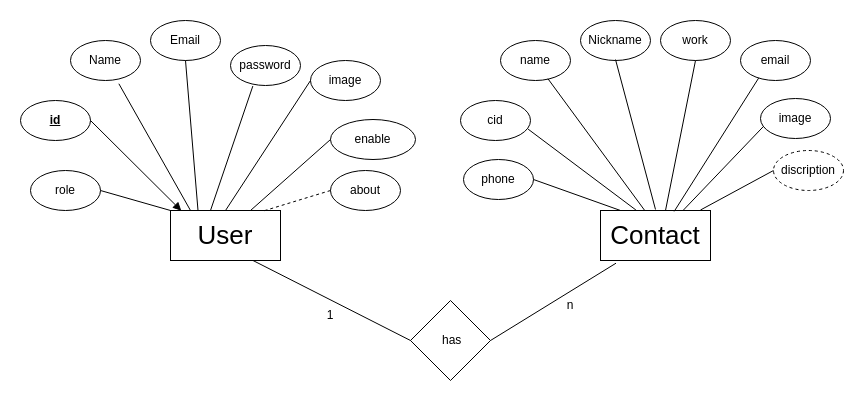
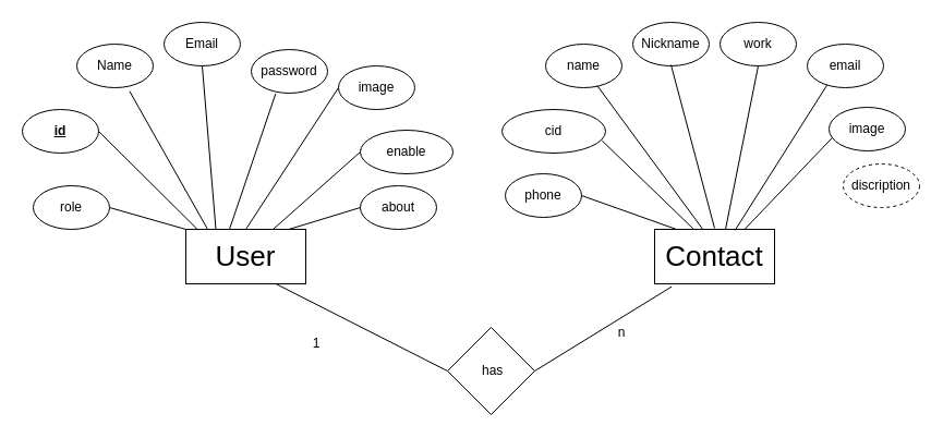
  <mxCell id="0" />
  <mxCell id="1" parent="0" />
  <mxCell id="2" value="&lt;font style=&quot;font-size: 26px;&quot;&gt;User&lt;/font&gt;" style="rounded=0;whiteSpace=wrap;html=1;" vertex="1" parent="1"><mxGeometry x="170" y="210" width="110" height="50" as="geometry" /></mxCell>
  <mxCell id="3" value="&lt;font style=&quot;font-size: 26px;&quot;&gt;Contact&lt;/font&gt;" style="rounded=0;whiteSpace=wrap;html=1;" vertex="1" parent="1"><mxGeometry x="600" y="210" width="110" height="50" as="geometry" /></mxCell>
  <mxCell id="4" value="&lt;u&gt;&lt;b&gt;id&lt;/b&gt;&lt;/u&gt;" style="ellipse;whiteSpace=wrap;html=1;" vertex="1" parent="1"><mxGeometry x="20" y="100" width="70" height="40" as="geometry" /></mxCell>
  <mxCell id="5" value="Name" style="ellipse;whiteSpace=wrap;html=1;" vertex="1" parent="1"><mxGeometry x="70" y="40" width="70" height="40" as="geometry" /></mxCell>
  <mxCell id="6" value="Email" style="ellipse;whiteSpace=wrap;html=1;" vertex="1" parent="1"><mxGeometry x="150" y="20" width="70" height="40" as="geometry" /></mxCell>
  <mxCell id="7" value="password" style="ellipse;whiteSpace=wrap;html=1;" vertex="1" parent="1"><mxGeometry x="230" y="45" width="70" height="40" as="geometry" /></mxCell>
  <mxCell id="8" value="about" style="ellipse;whiteSpace=wrap;html=1;" vertex="1" parent="1"><mxGeometry x="330" y="170" width="70" height="40" as="geometry" /></mxCell>
  <mxCell id="9" value="image" style="ellipse;whiteSpace=wrap;html=1;" vertex="1" parent="1"><mxGeometry x="310" y="60" width="70" height="40" as="geometry" /></mxCell>
  <mxCell id="10" value="role" style="ellipse;whiteSpace=wrap;html=1;" vertex="1" parent="1"><mxGeometry x="30" y="170" width="70" height="40" as="geometry" /></mxCell>
  <mxCell id="11" value="enable" style="ellipse;whiteSpace=wrap;html=1;" vertex="1" parent="1"><mxGeometry x="330" y="119" width="85" height="40" as="geometry" /></mxCell>
  <mxCell id="12" value="" style="endArrow=none;html=1;rounded=0;exitX=0.5;exitY=1;exitDx=0;exitDy=0;entryX=0.25;entryY=0;entryDx=0;entryDy=0;" edge="1" parent="1" source="6" target="2"><mxGeometry width="50" height="50" relative="1" as="geometry"><mxPoint x="400" y="230" as="sourcePoint" /><mxPoint x="450" y="180" as="targetPoint" /></mxGeometry></mxCell>
  <mxCell id="13" value="" style="endArrow=none;html=1;rounded=0;exitX=0.319;exitY=1.014;exitDx=0;exitDy=0;exitPerimeter=0;entryX=0.363;entryY=0.004;entryDx=0;entryDy=0;entryPerimeter=0;" edge="1" parent="1" source="7" target="2"><mxGeometry width="50" height="50" relative="1" as="geometry"><mxPoint x="195" y="70" as="sourcePoint" /><mxPoint x="220" y="200" as="targetPoint" /></mxGeometry></mxCell>
  <mxCell id="14" value="" style="endArrow=none;html=1;rounded=0;exitX=0;exitY=0.5;exitDx=0;exitDy=0;entryX=0.5;entryY=0;entryDx=0;entryDy=0;" edge="1" parent="1" source="9" target="2"><mxGeometry width="50" height="50" relative="1" as="geometry"><mxPoint x="272" y="71" as="sourcePoint" /><mxPoint x="220" y="220" as="targetPoint" /></mxGeometry></mxCell>
  <mxCell id="15" value="" style="endArrow=none;html=1;rounded=0;exitX=0;exitY=0.5;exitDx=0;exitDy=0;" edge="1" parent="1" source="11"><mxGeometry width="50" height="50" relative="1" as="geometry"><mxPoint x="320" y="90" as="sourcePoint" /><mxPoint x="250" y="210" as="targetPoint" /></mxGeometry></mxCell>
- <mxCell id="16" value="" style="endArrow=none;html=1;rounded=0;exitX=0;exitY=0.5;exitDx=0;exitDy=0;entryX=0.853;entryY=0.004;entryDx=0;entryDy=0;entryPerimeter=0;dashed=1;" edge="1" parent="1" source="8" target="2"><mxGeometry width="50" height="50" relative="1" as="geometry"><mxPoint x="340" y="149" as="sourcePoint" /><mxPoint x="260" y="220" as="targetPoint" /></mxGeometry></mxCell>
+ <mxCell id="16" value="" style="endArrow=none;html=1;rounded=0;exitX=0;exitY=0.5;exitDx=0;exitDy=0;entryX=0.853;entryY=0.004;entryDx=0;entryDy=0;entryPerimeter=0;" edge="1" parent="1" source="8" target="2"><mxGeometry width="50" height="50" relative="1" as="geometry"><mxPoint x="340" y="149" as="sourcePoint" /><mxPoint x="260" y="220" as="targetPoint" /></mxGeometry></mxCell>
  <mxCell id="17" value="" style="endArrow=none;html=1;rounded=0;exitX=0.691;exitY=1.081;exitDx=0;exitDy=0;exitPerimeter=0;" edge="1" parent="1" source="5"><mxGeometry width="50" height="50" relative="1" as="geometry"><mxPoint x="195" y="70" as="sourcePoint" /><mxPoint x="190" y="210" as="targetPoint" /></mxGeometry></mxCell>
- <mxCell id="18" value="" style="endArrow=block;html=1;rounded=0;exitX=1;exitY=0.5;exitDx=0;exitDy=0;entryX=0.098;entryY=0.004;entryDx=0;entryDy=0;entryPerimeter=0;" edge="1" parent="1" source="4" target="2"><mxGeometry width="50" height="50" relative="1" as="geometry"><mxPoint x="128" y="93" as="sourcePoint" /><mxPoint x="190" y="221" as="targetPoint" /></mxGeometry></mxCell>
+ <mxCell id="18" value="" style="endArrow=none;html=1;rounded=0;exitX=1;exitY=0.5;exitDx=0;exitDy=0;entryX=0.098;entryY=0.004;entryDx=0;entryDy=0;entryPerimeter=0;" edge="1" parent="1" source="4" target="2"><mxGeometry width="50" height="50" relative="1" as="geometry"><mxPoint x="128" y="93" as="sourcePoint" /><mxPoint x="190" y="221" as="targetPoint" /></mxGeometry></mxCell>
  <mxCell id="19" value="" style="endArrow=none;html=1;rounded=0;exitX=1;exitY=0.5;exitDx=0;exitDy=0;" edge="1" parent="1" source="10"><mxGeometry width="50" height="50" relative="1" as="geometry"><mxPoint x="100" y="130" as="sourcePoint" /><mxPoint x="170" y="210" as="targetPoint" /></mxGeometry></mxCell>
  <mxCell id="20" value="phone" style="ellipse;whiteSpace=wrap;html=1;" vertex="1" parent="1"><mxGeometry x="463" y="159" width="70" height="40" as="geometry" /></mxCell>
- <mxCell id="21" value="cid" style="ellipse;whiteSpace=wrap;html=1;" vertex="1" parent="1"><mxGeometry x="460" y="100" width="70" height="40" as="geometry" /></mxCell>
+ <mxCell id="21" value="cid" style="ellipse;whiteSpace=wrap;html=1;" vertex="1" parent="1"><mxGeometry x="460" y="100" width="95" height="40" as="geometry" /></mxCell>
  <mxCell id="22" value="name" style="ellipse;whiteSpace=wrap;html=1;" vertex="1" parent="1"><mxGeometry x="500" y="40" width="70" height="40" as="geometry" /></mxCell>
  <mxCell id="23" value="Nickname" style="ellipse;whiteSpace=wrap;html=1;" vertex="1" parent="1"><mxGeometry x="580" y="20" width="70" height="40" as="geometry" /></mxCell>
  <mxCell id="24" value="work" style="ellipse;whiteSpace=wrap;html=1;" vertex="1" parent="1"><mxGeometry x="660" y="20" width="70" height="40" as="geometry" /></mxCell>
  <mxCell id="25" value="email" style="ellipse;whiteSpace=wrap;html=1;" vertex="1" parent="1"><mxGeometry x="740" y="40" width="70" height="40" as="geometry" /></mxCell>
  <mxCell id="26" value="image" style="ellipse;whiteSpace=wrap;html=1;" vertex="1" parent="1"><mxGeometry x="760" y="98" width="70" height="40" as="geometry" /></mxCell>
  <mxCell id="27" value="discription" style="ellipse;whiteSpace=wrap;html=1;dashed=1;" vertex="1" parent="1"><mxGeometry x="773" y="150" width="70" height="40" as="geometry" /></mxCell>
  <mxCell id="28" value="" style="endArrow=none;html=1;rounded=0;exitX=0.5;exitY=0;exitDx=0;exitDy=0;" edge="1" parent="1"><mxGeometry width="50" height="50" relative="1" as="geometry"><mxPoint x="655" y="209" as="sourcePoint" /><mxPoint x="615" y="59" as="targetPoint" /></mxGeometry></mxCell>
  <mxCell id="29" value="" style="endArrow=none;html=1;rounded=0;entryX=0.5;entryY=1;entryDx=0;entryDy=0;" edge="1" parent="1" target="24"><mxGeometry width="50" height="50" relative="1" as="geometry"><mxPoint x="665" y="210" as="sourcePoint" /><mxPoint x="615" y="70" as="targetPoint" /></mxGeometry></mxCell>
  <mxCell id="30" value="" style="endArrow=none;html=1;rounded=0;entryX=0.259;entryY=0.94;entryDx=0;entryDy=0;entryPerimeter=0;exitX=0.67;exitY=0.018;exitDx=0;exitDy=0;exitPerimeter=0;" edge="1" parent="1" source="3" target="25"><mxGeometry width="50" height="50" relative="1" as="geometry"><mxPoint x="675" y="220" as="sourcePoint" /><mxPoint x="692" y="70" as="targetPoint" /></mxGeometry></mxCell>
  <mxCell id="31" value="" style="endArrow=none;html=1;rounded=0;exitX=0.75;exitY=0;exitDx=0;exitDy=0;entryX=0.044;entryY=0.695;entryDx=0;entryDy=0;entryPerimeter=0;" edge="1" parent="1" source="3" target="26"><mxGeometry width="50" height="50" relative="1" as="geometry"><mxPoint x="684" y="221" as="sourcePoint" /><mxPoint x="770" y="120" as="targetPoint" /></mxGeometry></mxCell>
- <mxCell id="32" value="" style="endArrow=none;html=1;rounded=0;entryX=0;entryY=0.5;entryDx=0;entryDy=0;exitX=0.909;exitY=-0.01;exitDx=0;exitDy=0;exitPerimeter=0;" edge="1" parent="1" source="3" target="27"><mxGeometry width="50" height="50" relative="1" as="geometry"><mxPoint x="693" y="220" as="sourcePoint" /><mxPoint x="772" y="141" as="targetPoint" /></mxGeometry></mxCell>
  <mxCell id="33" value="" style="endArrow=none;html=1;rounded=0;exitX=0.399;exitY=-0.01;exitDx=0;exitDy=0;exitPerimeter=0;entryX=0.678;entryY=0.957;entryDx=0;entryDy=0;entryPerimeter=0;" edge="1" parent="1" source="3" target="22"><mxGeometry width="50" height="50" relative="1" as="geometry"><mxPoint x="665" y="220" as="sourcePoint" /><mxPoint x="550" y="70" as="targetPoint" /></mxGeometry></mxCell>
  <mxCell id="34" value="" style="endArrow=none;html=1;rounded=0;exitX=0.322;exitY=-0.01;exitDx=0;exitDy=0;exitPerimeter=0;entryX=0.966;entryY=0.716;entryDx=0;entryDy=0;entryPerimeter=0;" edge="1" parent="1" source="3" target="21"><mxGeometry width="50" height="50" relative="1" as="geometry"><mxPoint x="654" y="220" as="sourcePoint" /><mxPoint x="530" y="130" as="targetPoint" /></mxGeometry></mxCell>
  <mxCell id="35" value="" style="endArrow=none;html=1;rounded=0;entryX=1;entryY=0.5;entryDx=0;entryDy=0;" edge="1" parent="1" target="20"><mxGeometry width="50" height="50" relative="1" as="geometry"><mxPoint x="620" y="210" as="sourcePoint" /><mxPoint x="538" y="139" as="targetPoint" /></mxGeometry></mxCell>
  <mxCell id="36" value="&amp;nbsp;has" style="rhombus;whiteSpace=wrap;html=1;" vertex="1" parent="1"><mxGeometry x="410" y="300" width="80" height="80" as="geometry" /></mxCell>
  <mxCell id="37" value="" style="endArrow=none;html=1;rounded=0;exitX=0;exitY=0.5;exitDx=0;exitDy=0;entryX=0.75;entryY=1;entryDx=0;entryDy=0;" edge="1" parent="1"><mxGeometry width="50" height="50" relative="1" as="geometry"><mxPoint x="410" y="340" as="sourcePoint" /><mxPoint x="252.5" y="260" as="targetPoint" /></mxGeometry></mxCell>
  <mxCell id="38" value="" style="endArrow=none;html=1;rounded=0;exitX=1;exitY=0.5;exitDx=0;exitDy=0;entryX=0.141;entryY=1.054;entryDx=0;entryDy=0;entryPerimeter=0;" edge="1" parent="1"><mxGeometry width="50" height="50" relative="1" as="geometry"><mxPoint x="490" y="340" as="sourcePoint" /><mxPoint x="615.51" y="262.7" as="targetPoint" /></mxGeometry></mxCell>
- <mxCell id="39" value="1" style="text;html=1;strokeColor=none;fillColor=none;align=center;verticalAlign=middle;whiteSpace=wrap;rounded=0;" vertex="1" parent="1"><mxGeometry x="300" y="300" width="60" height="30" as="geometry" /></mxCell>
+ <mxCell id="39" value="1" style="text;html=1;strokeColor=none;fillColor=none;align=center;verticalAlign=middle;whiteSpace=wrap;rounded=0;" vertex="1" parent="1"><mxGeometry x="260" y="300" width="60" height="30" as="geometry" /></mxCell>
  <mxCell id="40" value="n" style="text;html=1;strokeColor=none;fillColor=none;align=center;verticalAlign=middle;whiteSpace=wrap;rounded=0;" vertex="1" parent="1"><mxGeometry x="540" y="290" width="60" height="30" as="geometry" /></mxCell>
